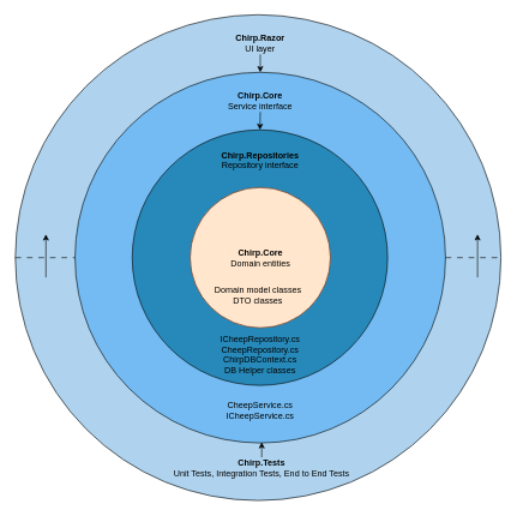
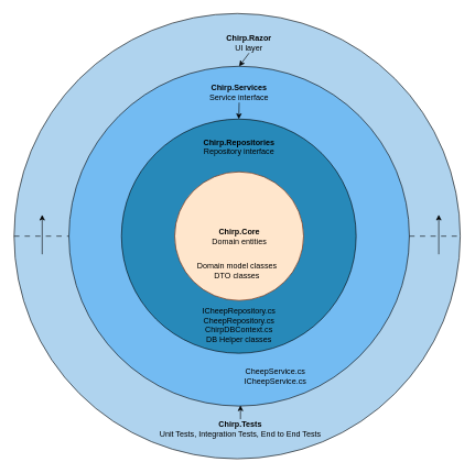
  <mxCell id="0" />
  <mxCell id="1" parent="0" />
  <mxCell id="2" value="" style="ellipse;whiteSpace=wrap;html=1;aspect=fixed;fillColor=#afd3ee;" vertex="1" parent="1"><mxGeometry x="20.5" y="20" width="675" height="675" as="geometry" /></mxCell>
  <mxCell id="3" value="" style="ellipse;whiteSpace=wrap;html=1;aspect=fixed;fillColor=#73bbf2;" vertex="1" parent="1"><mxGeometry x="103.5" y="100" width="515" height="515" as="geometry" /></mxCell>
  <mxCell id="4" value="" style="ellipse;whiteSpace=wrap;html=1;aspect=fixed;fillColor=#2789b9;" vertex="1" parent="1"><mxGeometry x="183" y="180" width="355" height="355" as="geometry" /></mxCell>
  <mxCell id="5" value="&lt;b&gt;&lt;font color=&quot;#000000&quot;&gt;Chirp.Core&lt;/font&gt;&lt;/b&gt;&lt;div&gt;&lt;font style=&quot;&quot; color=&quot;#000000&quot;&gt;Domain entities&lt;/font&gt;&lt;/div&gt;" style="ellipse;whiteSpace=wrap;html=1;aspect=fixed;fillColor=#ffe6cc;strokeColor=#6D1F00;fontColor=#ffffff;" vertex="1" parent="1"><mxGeometry x="263.5" y="260" width="195" height="195" as="geometry" /></mxCell>
  <mxCell id="6" value="&lt;b&gt;Chirp.Repositories&lt;/b&gt;&lt;div&gt;Repository interface&lt;/div&gt;&lt;div&gt;&lt;br&gt;&lt;/div&gt;" style="text;html=1;align=center;verticalAlign=middle;whiteSpace=wrap;rounded=0;" vertex="1" parent="1"><mxGeometry x="281" y="215" width="160" height="30" as="geometry" /></mxCell>
- <mxCell id="7" value="&lt;b&gt;Chirp.Core&lt;/b&gt;&lt;div&gt;Service interface&lt;/div&gt;" style="text;html=1;align=center;verticalAlign=middle;whiteSpace=wrap;rounded=0;" vertex="1" parent="1"><mxGeometry x="315" y="125" width="92" height="30" as="geometry" /></mxCell>
+ <mxCell id="7" value="&lt;b&gt;Chirp.Services&lt;/b&gt;&lt;div&gt;Service interface&lt;/div&gt;" style="text;html=1;align=center;verticalAlign=middle;whiteSpace=wrap;rounded=0;" vertex="1" parent="1"><mxGeometry x="315" y="125" width="92" height="30" as="geometry" /></mxCell>
  <mxCell id="8" value="&lt;div&gt;&lt;span style=&quot;background-color: initial;&quot;&gt;ICheepRepository.cs&lt;/span&gt;&lt;/div&gt;&lt;span style=&quot;background-color: initial;&quot;&gt;CheepRepository.cs&lt;/span&gt;&lt;div&gt;ChirpDBContext.cs&lt;/div&gt;&lt;div&gt;DB Helper classes&lt;/div&gt;&lt;div&gt;&lt;br&gt;&lt;/div&gt;" style="text;html=1;align=center;verticalAlign=middle;whiteSpace=wrap;rounded=0;" vertex="1" parent="1"><mxGeometry x="296" y="485" width="130" height="30" as="geometry" /></mxCell>
  <mxCell id="9" value="Domain model classes&lt;div&gt;DTO classes&lt;/div&gt;" style="text;html=1;align=center;verticalAlign=middle;whiteSpace=wrap;rounded=0;" vertex="1" parent="1"><mxGeometry x="293" y="395" width="130" height="30" as="geometry" /></mxCell>
  <mxCell id="10" value="" style="endArrow=classic;html=1;rounded=0;exitX=0.5;exitY=1;exitDx=0;exitDy=0;" edge="1" parent="1" source="7" target="4"><mxGeometry width="50" height="50" relative="1" as="geometry"><mxPoint x="363" y="145" as="sourcePoint" /><mxPoint x="363" y="185" as="targetPoint" /></mxGeometry></mxCell>
  <mxCell id="11" value="" style="endArrow=none;html=1;rounded=0;exitX=0;exitY=0.5;exitDx=0;exitDy=0;entryX=0;entryY=0.5;entryDx=0;entryDy=0;dashed=1;dashPattern=8 8;" edge="1" parent="1" source="2" target="3"><mxGeometry width="50" height="50" relative="1" as="geometry"><mxPoint x="23" y="395" as="sourcePoint" /><mxPoint x="73" y="345" as="targetPoint" /></mxGeometry></mxCell>
  <mxCell id="12" value="" style="endArrow=none;html=1;rounded=0;entryX=1;entryY=0.5;entryDx=0;entryDy=0;exitX=1;exitY=0.5;exitDx=0;exitDy=0;dashed=1;dashPattern=8 8;" edge="1" parent="1" source="3" target="2"><mxGeometry width="50" height="50" relative="1" as="geometry"><mxPoint x="643" y="405" as="sourcePoint" /><mxPoint x="693" y="355" as="targetPoint" /></mxGeometry></mxCell>
  <mxCell id="13" value="Chirp.Tests&lt;div&gt;&lt;span style=&quot;font-weight: normal;&quot;&gt;Unit Tests, Integration Tests, End to End Tests&lt;/span&gt;&lt;/div&gt;" style="text;html=1;align=center;verticalAlign=middle;whiteSpace=wrap;rounded=0;fontStyle=1" vertex="1" parent="1"><mxGeometry x="233" y="635" width="260" height="30" as="geometry" /></mxCell>
- <mxCell id="14" value="CheepService.cs&lt;div&gt;ICheepService.cs&lt;/div&gt;" style="text;html=1;align=center;verticalAlign=middle;whiteSpace=wrap;rounded=0;" vertex="1" parent="1"><mxGeometry x="305" y="555" width="112" height="30" as="geometry" /></mxCell>
- <mxCell id="15" value="&lt;b&gt;Chirp.Razor&lt;/b&gt;&lt;div&gt;UI layer&lt;/div&gt;" style="text;html=1;align=center;verticalAlign=middle;whiteSpace=wrap;rounded=0;" vertex="1" parent="1"><mxGeometry x="331" y="45" width="60" height="30" as="geometry" /></mxCell>
+ <mxCell id="14" value="CheepService.cs&lt;div&gt;ICheepService.cs&lt;/div&gt;" style="text;html=1;align=center;verticalAlign=middle;whiteSpace=wrap;rounded=0;" vertex="1" parent="1"><mxGeometry x="360" y="555" width="112" height="30" as="geometry" /></mxCell>
+ <mxCell id="15" value="&lt;b&gt;Chirp.Razor&lt;/b&gt;&lt;div&gt;UI layer&lt;/div&gt;" style="text;html=1;align=center;verticalAlign=middle;whiteSpace=wrap;rounded=0;" vertex="1" parent="1"><mxGeometry x="346" y="50" width="60" height="30" as="geometry" /></mxCell>
  <mxCell id="16" value="" style="endArrow=classic;html=1;rounded=0;exitX=0.5;exitY=0;exitDx=0;exitDy=0;" edge="1" parent="1" source="13"><mxGeometry width="50" height="50" relative="1" as="geometry"><mxPoint x="373" y="645" as="sourcePoint" /><mxPoint x="363" y="614" as="targetPoint" /></mxGeometry></mxCell>
  <mxCell id="17" value="" style="endArrow=classic;html=1;rounded=0;exitX=0.5;exitY=1;exitDx=0;exitDy=0;entryX=0.5;entryY=0;entryDx=0;entryDy=0;" edge="1" parent="1" source="15" target="3"><mxGeometry width="50" height="50" relative="1" as="geometry"><mxPoint x="373" y="185" as="sourcePoint" /><mxPoint x="423" y="135" as="targetPoint" /></mxGeometry></mxCell>
  <mxCell id="18" value="" style="endArrow=classic;html=1;rounded=0;entryX=0.063;entryY=0.452;entryDx=0;entryDy=0;entryPerimeter=0;" edge="1" parent="1" target="2"><mxGeometry width="50" height="50" relative="1" as="geometry"><mxPoint x="63" y="385" as="sourcePoint" /><mxPoint x="113" y="335" as="targetPoint" /></mxGeometry></mxCell>
  <mxCell id="19" value="" style="endArrow=classic;html=1;rounded=0;entryX=0.063;entryY=0.452;entryDx=0;entryDy=0;entryPerimeter=0;" edge="1" parent="1"><mxGeometry width="50" height="50" relative="1" as="geometry"><mxPoint x="663" y="385" as="sourcePoint" /><mxPoint x="663" y="325" as="targetPoint" /></mxGeometry></mxCell>
